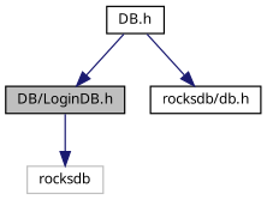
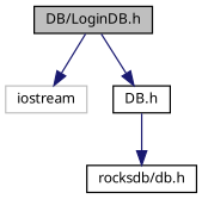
  digraph {
    fontname="Noto Sans"
    node [color=black fillcolor=white fontname="Noto Sans" fontsize=10 shape=record style=filled]
    edge [color=midnightblue fontname="Noto Sans" fontsize=10 labelfontname=Helvetica labelfontsize=10 style=solid]
    n1 [fillcolor=grey75 fontcolor=black height=0.2 label="DB/LoginDB.h" width=0.4]
-   n2 [color=grey75 height=0.2 label=rocksdb width=0.4]
+   n2 [color=grey75 height=0.2 label=iostream width=0.4]
    n3 [height=0.2 label="DB.h" width=0.4]
    n4 [height=0.2 label="rocksdb/db.h" width=0.4]
    n1 -> n2
-   n3 -> n1
+   n1 -> n3
    n3 -> n4
  }
